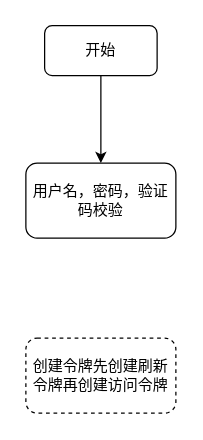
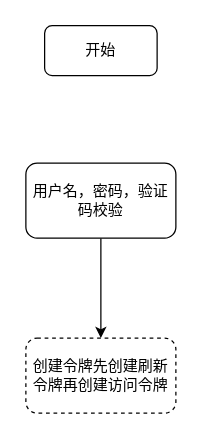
  <mxCell id="0" />
  <mxCell id="1" parent="0" />
- <mxCell id="2" value="" style="edgeStyle=orthogonalEdgeStyle;rounded=0;orthogonalLoop=1;jettySize=auto;html=1;" edge="1" parent="1" source="3" target="5"><mxGeometry relative="1" as="geometry" /></mxCell>
  <mxCell id="3" value="开始" style="rounded=1;whiteSpace=wrap;html=1;" vertex="1" parent="1"><mxGeometry x="35" y="20" width="90" height="40" as="geometry" /></mxCell>
+ <mxCell id="4" value="" style="edgeStyle=orthogonalEdgeStyle;rounded=0;orthogonalLoop=1;jettySize=auto;html=1;" edge="1" parent="1" source="5" target="6"><mxGeometry relative="1" as="geometry" /></mxCell>
  <mxCell id="5" value="用户名，密码，验证码校验" style="whiteSpace=wrap;html=1;rounded=1;" vertex="1" parent="1"><mxGeometry x="20" y="130" width="120" height="60" as="geometry" /></mxCell>
  <mxCell id="6" value="创建令牌先创建刷新令牌再创建访问令牌" style="whiteSpace=wrap;html=1;rounded=1;dashed=1;" vertex="1" parent="1"><mxGeometry x="20" y="270" width="120" height="60" as="geometry" /></mxCell>
